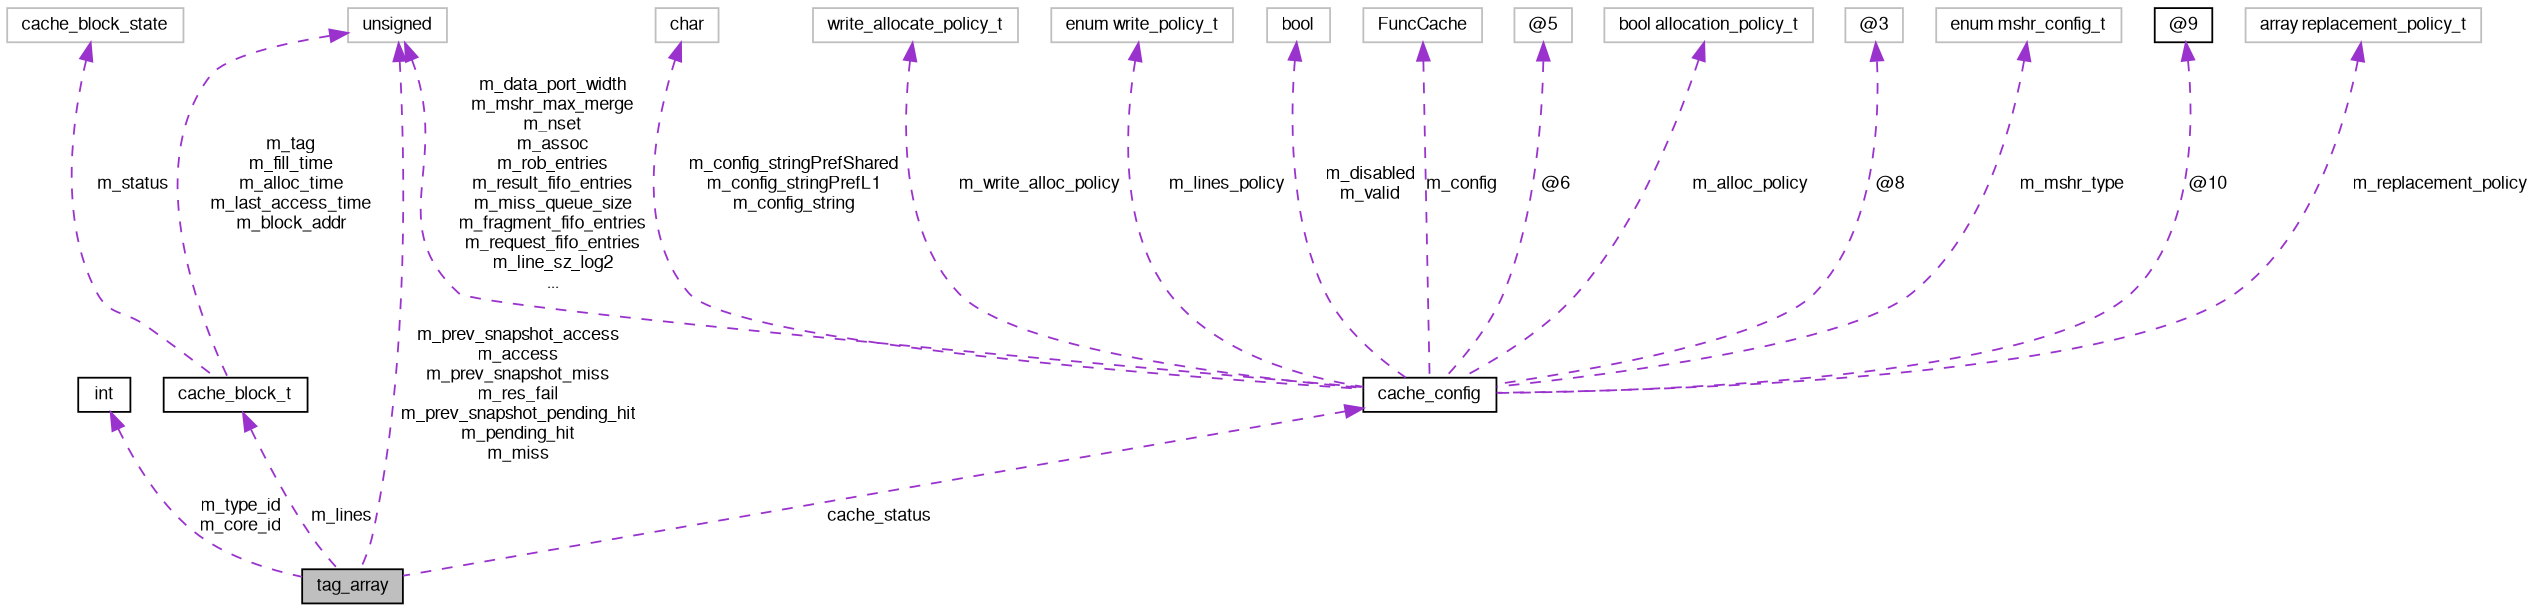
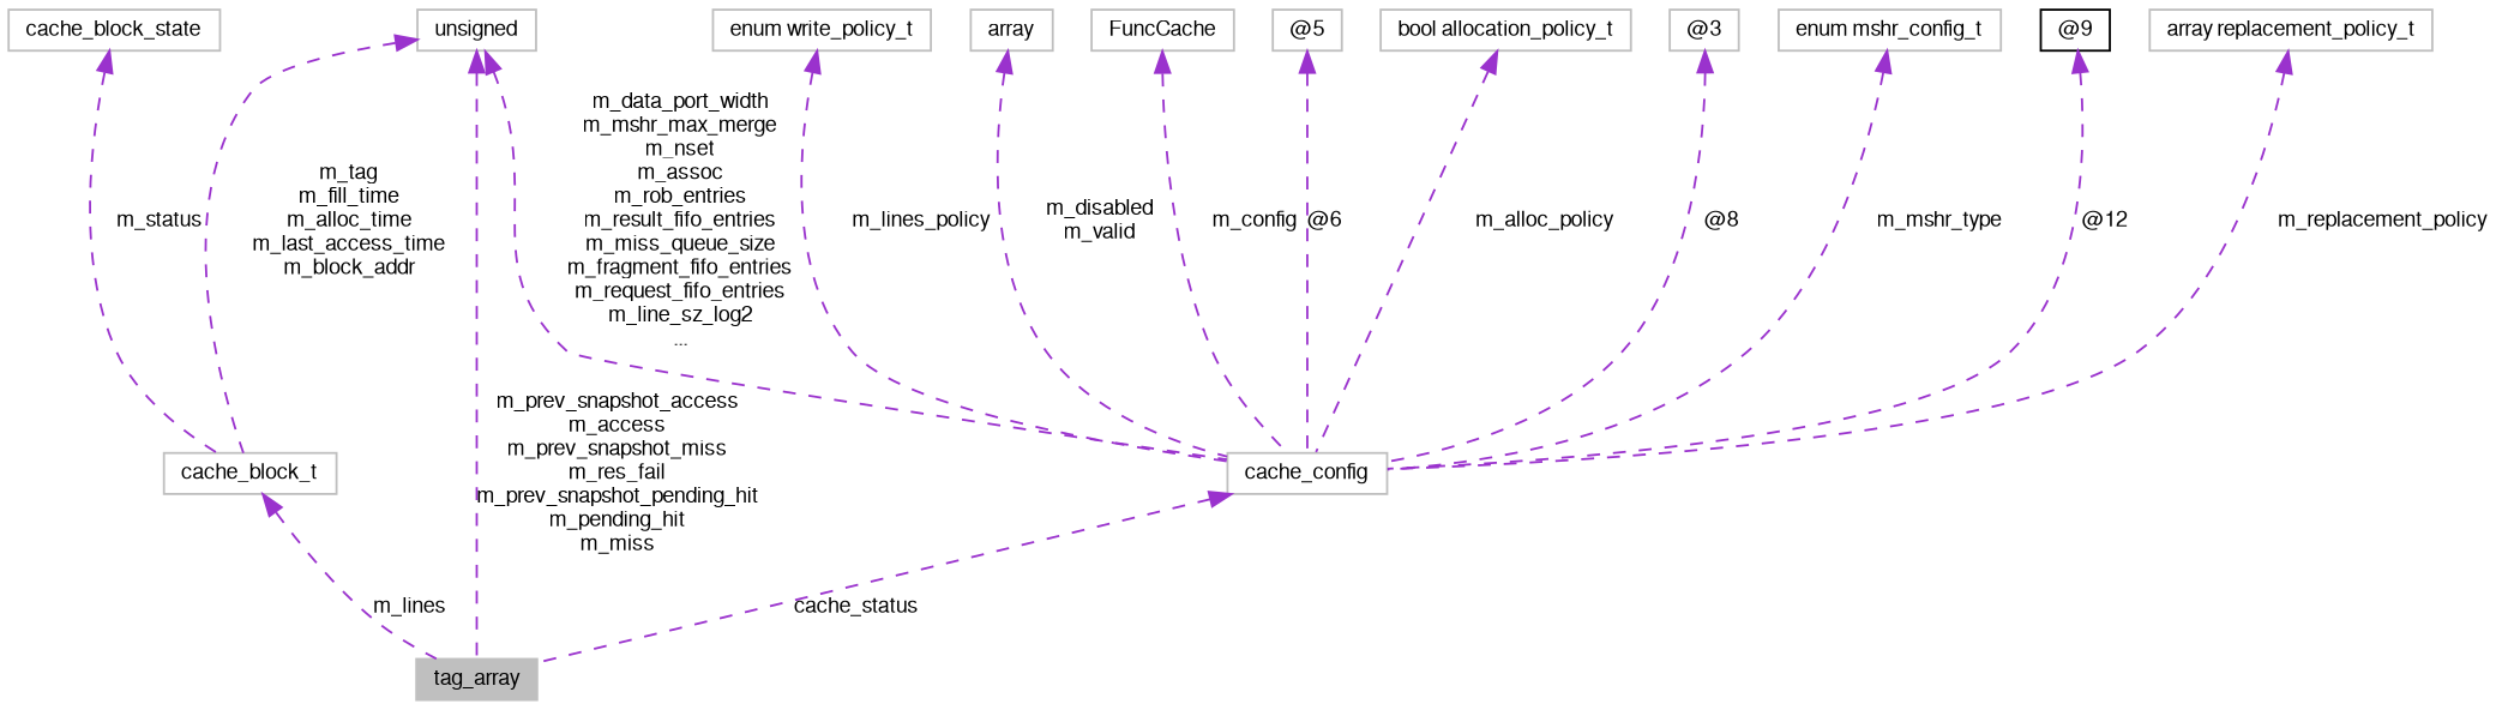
  digraph {
    rankdir=TB
    node [color=grey75 fontname=FreeSans fontsize=10 shape=record]
    edge [color=darkorchid3 dir=back fontname=FreeSans fontsize=10 labelfontname=FreeSans labelfontsize=10 style=dashed]
-   n1 [color=black fillcolor=grey75 fontcolor=black height=0.2 label=tag_array style=filled width=0.4]
-   n2 [color=black height=0.2 label=int width=0.4]
-   n3 [color=black height=0.2 label=cache_block_t width=0.4]
+   n1 [fillcolor=grey75 fontcolor=black height=0.2 label=tag_array style=filled width=0.4]
+   n3 [height=0.2 label=cache_block_t width=0.4]
    n4 [height=0.2 label=cache_block_state width=0.4]
    n5 [height=0.2 label=unsigned width=0.4]
-   n6 [color=black height=0.2 label=cache_config width=0.4]
-   n7 [height=0.2 label=char width=0.4]
-   n8 [height=0.2 label=write_allocate_policy_t width=0.4]
+   n6 [height=0.2 label=cache_config width=0.4]
    n9 [height=0.2 label="enum write_policy_t" width=0.4]
-   n10 [height=0.2 label=bool width=0.4]
+   n10 [height=0.2 label=array width=0.4]
    n11 [height=0.2 label=FuncCache width=0.4]
    n12 [height=0.2 label="@5" width=0.4]
    n13 [height=0.2 label="bool allocation_policy_t" width=0.4]
    n14 [height=0.2 label="@3" width=0.4]
    n15 [height=0.2 label="enum mshr_config_t" width=0.4]
    n16 [color=black height=0.2 label="@9" width=0.4]
    n17 [height=0.2 label="array replacement_policy_t" width=0.4]
-   n2 -> n1 [label="m_type_id\nm_core_id"]
    n3 -> n1 [label=m_lines]
    n4 -> n3 [label=m_status]
    n5 -> n1 [label="m_prev_snapshot_access\nm_access\nm_prev_snapshot_miss\nm_res_fail\nm_prev_snapshot_pending_hit\nm_pending_hit\nm_miss"]
    n5 -> n3 [label="m_tag\nm_fill_time\nm_alloc_time\nm_last_access_time\nm_block_addr"]
    n5 -> n6 [label="m_data_port_width\nm_mshr_max_merge\nm_nset\nm_assoc\nm_rob_entries\nm_result_fifo_entries\nm_miss_queue_size\nm_fragment_fifo_entries\nm_request_fifo_entries\nm_line_sz_log2\n..."]
    n6 -> n1 [label=cache_status]
-   n7 -> n6 [label="m_config_stringPrefShared\nm_config_stringPrefL1\nm_config_string"]
-   n8 -> n6 [label=m_write_alloc_policy]
    n9 -> n6 [label=m_lines_policy]
    n10 -> n6 [label="m_disabled\nm_valid"]
    n11 -> n6 [label=m_config]
    n12 -> n6 [label="@6"]
    n13 -> n6 [label=m_alloc_policy]
    n14 -> n6 [label="@8"]
    n15 -> n6 [label=m_mshr_type]
-   n16 -> n6 [label="@10"]
+   n16 -> n6 [label="@12"]
    n17 -> n6 [label=m_replacement_policy]
  }
